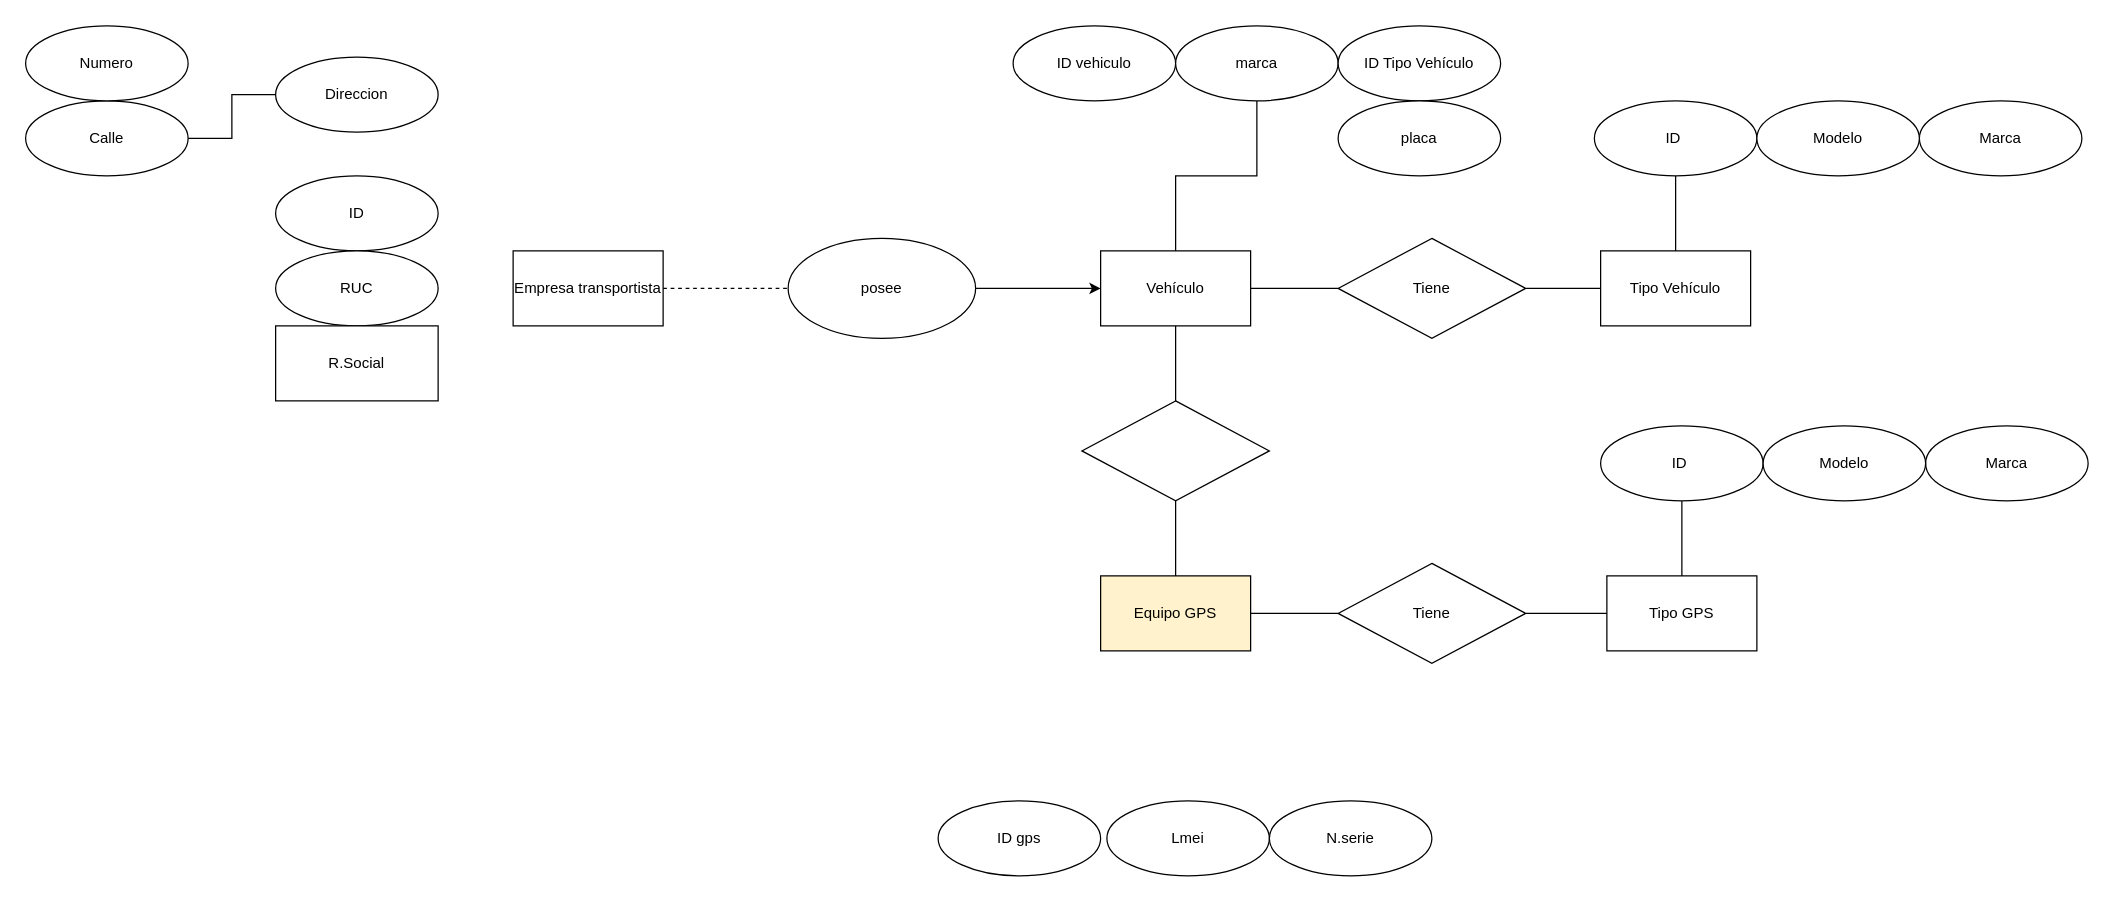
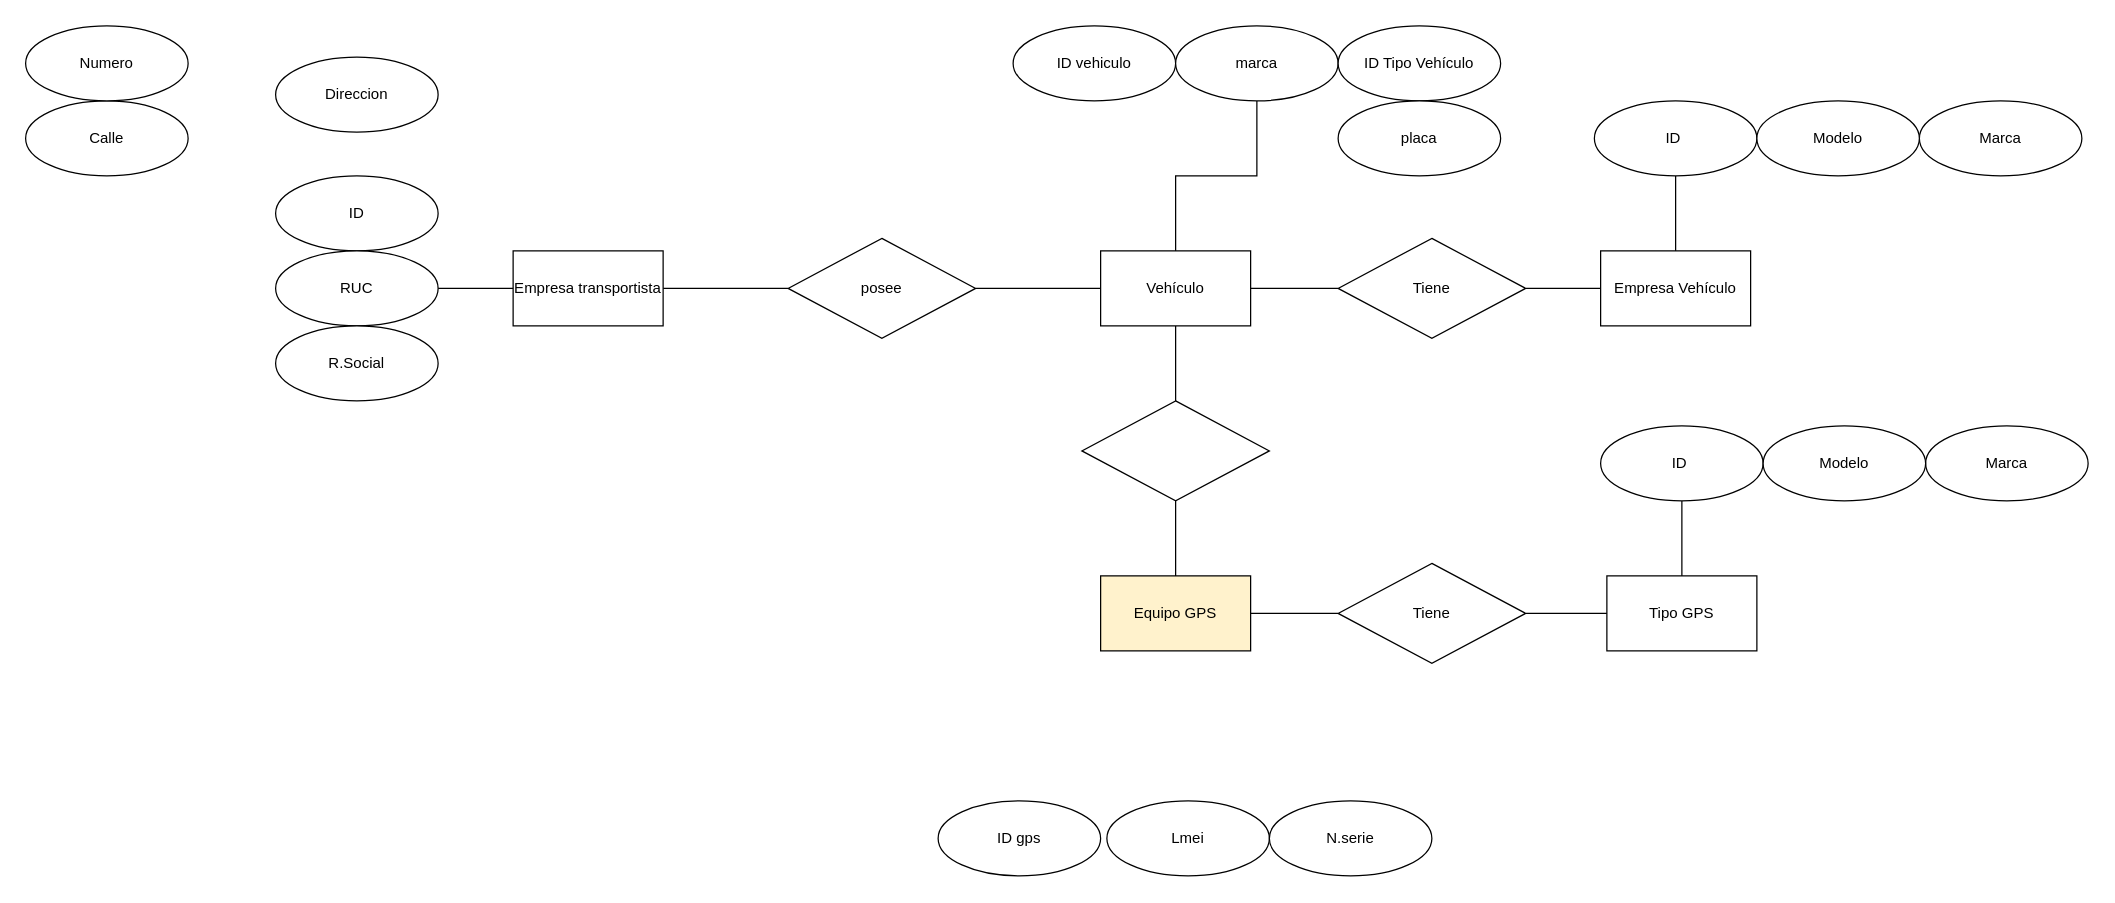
  <mxCell id="0" />
  <mxCell id="1" parent="0" />
  <mxCell id="2" style="edgeStyle=orthogonalEdgeStyle;rounded=0;orthogonalLoop=1;jettySize=auto;html=1;entryX=0.5;entryY=1;entryDx=0;entryDy=0;endArrow=none;startFill=0;" edge="1" parent="1" source="3" target="13"><mxGeometry relative="1" as="geometry" /></mxCell>
  <mxCell id="3" value="Vehículo" style="rounded=0;whiteSpace=wrap;html=1;" vertex="1" parent="1"><mxGeometry x="880" y="200" width="120" height="60" as="geometry" /></mxCell>
- <mxCell id="4" style="edgeStyle=orthogonalEdgeStyle;rounded=0;orthogonalLoop=1;jettySize=auto;html=1;entryX=0;entryY=0.5;entryDx=0;entryDy=0;endArrow=none;startFill=0;dashed=1;" edge="1" parent="1" source="5" target="9"><mxGeometry relative="1" as="geometry" /></mxCell>
+ <mxCell id="4" style="edgeStyle=orthogonalEdgeStyle;rounded=0;orthogonalLoop=1;jettySize=auto;html=1;entryX=0;entryY=0.5;entryDx=0;entryDy=0;endArrow=none;startFill=0;" edge="1" parent="1" source="5" target="9"><mxGeometry relative="1" as="geometry" /></mxCell>
  <mxCell id="5" value="Empresa transportista" style="rounded=0;whiteSpace=wrap;html=1;" vertex="1" parent="1"><mxGeometry x="410" y="200" width="120" height="60" as="geometry" /></mxCell>
  <mxCell id="6" value="Equipo GPS" style="rounded=0;whiteSpace=wrap;html=1;fillColor=#fff2cc;" vertex="1" parent="1"><mxGeometry x="880" y="460" width="120" height="60" as="geometry" /></mxCell>
  <mxCell id="7" value="ID vehiculo" style="ellipse;whiteSpace=wrap;html=1;" vertex="1" parent="1"><mxGeometry x="810" y="20" width="130" height="60" as="geometry" /></mxCell>
- <mxCell id="8" style="edgeStyle=orthogonalEdgeStyle;rounded=0;orthogonalLoop=1;jettySize=auto;html=1;entryX=0;entryY=0.5;entryDx=0;entryDy=0;endArrow=classic;startFill=0;" edge="1" parent="1" source="9" target="3"><mxGeometry relative="1" as="geometry" /></mxCell>
- <mxCell id="9" value="posee" style="ellipse;whiteSpace=wrap;html=1;" vertex="1" parent="1"><mxGeometry x="630" y="190" width="150" height="80" as="geometry" /></mxCell>
+ <mxCell id="8" style="edgeStyle=orthogonalEdgeStyle;rounded=0;orthogonalLoop=1;jettySize=auto;html=1;entryX=0;entryY=0.5;entryDx=0;entryDy=0;endArrow=none;startFill=0;" edge="1" parent="1" source="9" target="3"><mxGeometry relative="1" as="geometry" /></mxCell>
+ <mxCell id="9" value="posee" style="rhombus;whiteSpace=wrap;html=1;" vertex="1" parent="1"><mxGeometry x="630" y="190" width="150" height="80" as="geometry" /></mxCell>
  <mxCell id="10" style="edgeStyle=orthogonalEdgeStyle;rounded=0;orthogonalLoop=1;jettySize=auto;html=1;endArrow=none;startFill=0;" edge="1" parent="1" source="12" target="3"><mxGeometry relative="1" as="geometry" /></mxCell>
  <mxCell id="11" style="edgeStyle=orthogonalEdgeStyle;rounded=0;orthogonalLoop=1;jettySize=auto;html=1;entryX=0.5;entryY=0;entryDx=0;entryDy=0;endArrow=none;startFill=0;" edge="1" parent="1" source="12" target="6"><mxGeometry relative="1" as="geometry" /></mxCell>
  <mxCell id="12" value="" style="rhombus;whiteSpace=wrap;html=1;" vertex="1" parent="1"><mxGeometry x="865" y="320" width="150" height="80" as="geometry" /></mxCell>
  <mxCell id="13" value="marca" style="ellipse;whiteSpace=wrap;html=1;" vertex="1" parent="1"><mxGeometry x="940" y="20" width="130" height="60" as="geometry" /></mxCell>
  <mxCell id="14" value="ID gps" style="ellipse;whiteSpace=wrap;html=1;" vertex="1" parent="1"><mxGeometry x="750" y="640" width="130" height="60" as="geometry" /></mxCell>
  <mxCell id="15" value="ID Tipo Vehículo" style="ellipse;whiteSpace=wrap;html=1;" vertex="1" parent="1"><mxGeometry x="1070" y="20" width="130" height="60" as="geometry" /></mxCell>
  <mxCell id="16" value="placa" style="ellipse;whiteSpace=wrap;html=1;" vertex="1" parent="1"><mxGeometry x="1070" y="80" width="130" height="60" as="geometry" /></mxCell>
  <mxCell id="17" value="Lmei" style="ellipse;whiteSpace=wrap;html=1;" vertex="1" parent="1"><mxGeometry x="885" y="640" width="130" height="60" as="geometry" /></mxCell>
  <mxCell id="18" value="N.serie" style="ellipse;whiteSpace=wrap;html=1;" vertex="1" parent="1"><mxGeometry x="1015" y="640" width="130" height="60" as="geometry" /></mxCell>
  <mxCell id="19" value="Direccion" style="ellipse;whiteSpace=wrap;html=1;" vertex="1" parent="1"><mxGeometry x="220" y="45" width="130" height="60" as="geometry" /></mxCell>
  <mxCell id="20" value="ID" style="ellipse;whiteSpace=wrap;html=1;" vertex="1" parent="1"><mxGeometry x="220" y="140" width="130" height="60" as="geometry" /></mxCell>
+ <mxCell id="21" style="edgeStyle=orthogonalEdgeStyle;rounded=0;orthogonalLoop=1;jettySize=auto;html=1;endArrow=none;startFill=0;" edge="1" parent="1" source="22" target="5"><mxGeometry relative="1" as="geometry" /></mxCell>
  <mxCell id="22" value="RUC" style="ellipse;whiteSpace=wrap;html=1;" vertex="1" parent="1"><mxGeometry x="220" y="200" width="130" height="60" as="geometry" /></mxCell>
- <mxCell id="23" value="R.Social" style="whiteSpace=wrap;html=1;rounded=0;" vertex="1" parent="1"><mxGeometry x="220" y="260" width="130" height="60" as="geometry" /></mxCell>
- <mxCell id="24" style="edgeStyle=orthogonalEdgeStyle;rounded=0;orthogonalLoop=1;jettySize=auto;html=1;entryX=0;entryY=0.5;entryDx=0;entryDy=0;endArrow=none;startFill=0;" edge="1" parent="1" source="25" target="19"><mxGeometry relative="1" as="geometry" /></mxCell>
+ <mxCell id="23" value="R.Social" style="ellipse;whiteSpace=wrap;html=1;" vertex="1" parent="1"><mxGeometry x="220" y="260" width="130" height="60" as="geometry" /></mxCell>
  <mxCell id="25" value="Calle" style="ellipse;whiteSpace=wrap;html=1;" vertex="1" parent="1"><mxGeometry x="20" y="80" width="130" height="60" as="geometry" /></mxCell>
  <mxCell id="26" value="Numero" style="ellipse;whiteSpace=wrap;html=1;" vertex="1" parent="1"><mxGeometry x="20" y="20" width="130" height="60" as="geometry" /></mxCell>
  <mxCell id="27" style="edgeStyle=orthogonalEdgeStyle;rounded=0;orthogonalLoop=1;jettySize=auto;html=1;entryX=0.5;entryY=1;entryDx=0;entryDy=0;endArrow=none;startFill=0;" edge="1" parent="1" source="28" target="32"><mxGeometry relative="1" as="geometry" /></mxCell>
- <mxCell id="28" value="Tipo Vehículo" style="rounded=0;whiteSpace=wrap;html=1;" vertex="1" parent="1"><mxGeometry x="1280" y="200" width="120" height="60" as="geometry" /></mxCell>
+ <mxCell id="28" value="Empresa Vehículo" style="rounded=0;whiteSpace=wrap;html=1;" vertex="1" parent="1"><mxGeometry x="1280" y="200" width="120" height="60" as="geometry" /></mxCell>
  <mxCell id="29" style="edgeStyle=orthogonalEdgeStyle;rounded=0;orthogonalLoop=1;jettySize=auto;html=1;endArrow=none;startFill=0;" edge="1" parent="1" source="31" target="3"><mxGeometry relative="1" as="geometry" /></mxCell>
  <mxCell id="30" style="edgeStyle=orthogonalEdgeStyle;rounded=0;orthogonalLoop=1;jettySize=auto;html=1;entryX=0;entryY=0.5;entryDx=0;entryDy=0;endArrow=none;startFill=0;" edge="1" parent="1" source="31" target="28"><mxGeometry relative="1" as="geometry" /></mxCell>
  <mxCell id="31" value="Tiene" style="rhombus;whiteSpace=wrap;html=1;" vertex="1" parent="1"><mxGeometry x="1070" y="190" width="150" height="80" as="geometry" /></mxCell>
  <mxCell id="32" value="ID&amp;nbsp;" style="ellipse;whiteSpace=wrap;html=1;" vertex="1" parent="1"><mxGeometry x="1275" y="80" width="130" height="60" as="geometry" /></mxCell>
  <mxCell id="33" value="Marca" style="ellipse;whiteSpace=wrap;html=1;" vertex="1" parent="1"><mxGeometry x="1535" y="80" width="130" height="60" as="geometry" /></mxCell>
  <mxCell id="34" value="Modelo" style="ellipse;whiteSpace=wrap;html=1;" vertex="1" parent="1"><mxGeometry x="1405" y="80" width="130" height="60" as="geometry" /></mxCell>
  <mxCell id="35" style="edgeStyle=orthogonalEdgeStyle;rounded=0;orthogonalLoop=1;jettySize=auto;html=1;entryX=0.5;entryY=1;entryDx=0;entryDy=0;endArrow=none;startFill=0;" edge="1" parent="1" source="36" target="37"><mxGeometry relative="1" as="geometry" /></mxCell>
  <mxCell id="36" value="Tipo GPS" style="rounded=0;whiteSpace=wrap;html=1;" vertex="1" parent="1"><mxGeometry x="1285" y="460" width="120" height="60" as="geometry" /></mxCell>
  <mxCell id="37" value="ID&amp;nbsp;" style="ellipse;whiteSpace=wrap;html=1;" vertex="1" parent="1"><mxGeometry x="1280" y="340" width="130" height="60" as="geometry" /></mxCell>
  <mxCell id="38" value="Marca" style="ellipse;whiteSpace=wrap;html=1;" vertex="1" parent="1"><mxGeometry x="1540" y="340" width="130" height="60" as="geometry" /></mxCell>
  <mxCell id="39" value="Modelo" style="ellipse;whiteSpace=wrap;html=1;" vertex="1" parent="1"><mxGeometry x="1410" y="340" width="130" height="60" as="geometry" /></mxCell>
  <mxCell id="40" style="edgeStyle=orthogonalEdgeStyle;rounded=0;orthogonalLoop=1;jettySize=auto;html=1;entryX=0;entryY=0.5;entryDx=0;entryDy=0;endArrow=none;startFill=0;" edge="1" parent="1" source="41" target="36"><mxGeometry relative="1" as="geometry" /></mxCell>
  <mxCell id="41" value="Tiene" style="rhombus;whiteSpace=wrap;html=1;" vertex="1" parent="1"><mxGeometry x="1070" y="450" width="150" height="80" as="geometry" /></mxCell>
  <mxCell id="42" style="edgeStyle=orthogonalEdgeStyle;rounded=0;orthogonalLoop=1;jettySize=auto;html=1;endArrow=none;startFill=0;" edge="1" parent="1" source="6"><mxGeometry relative="1" as="geometry"><mxPoint x="1070" y="490" as="targetPoint" /></mxGeometry></mxCell>
